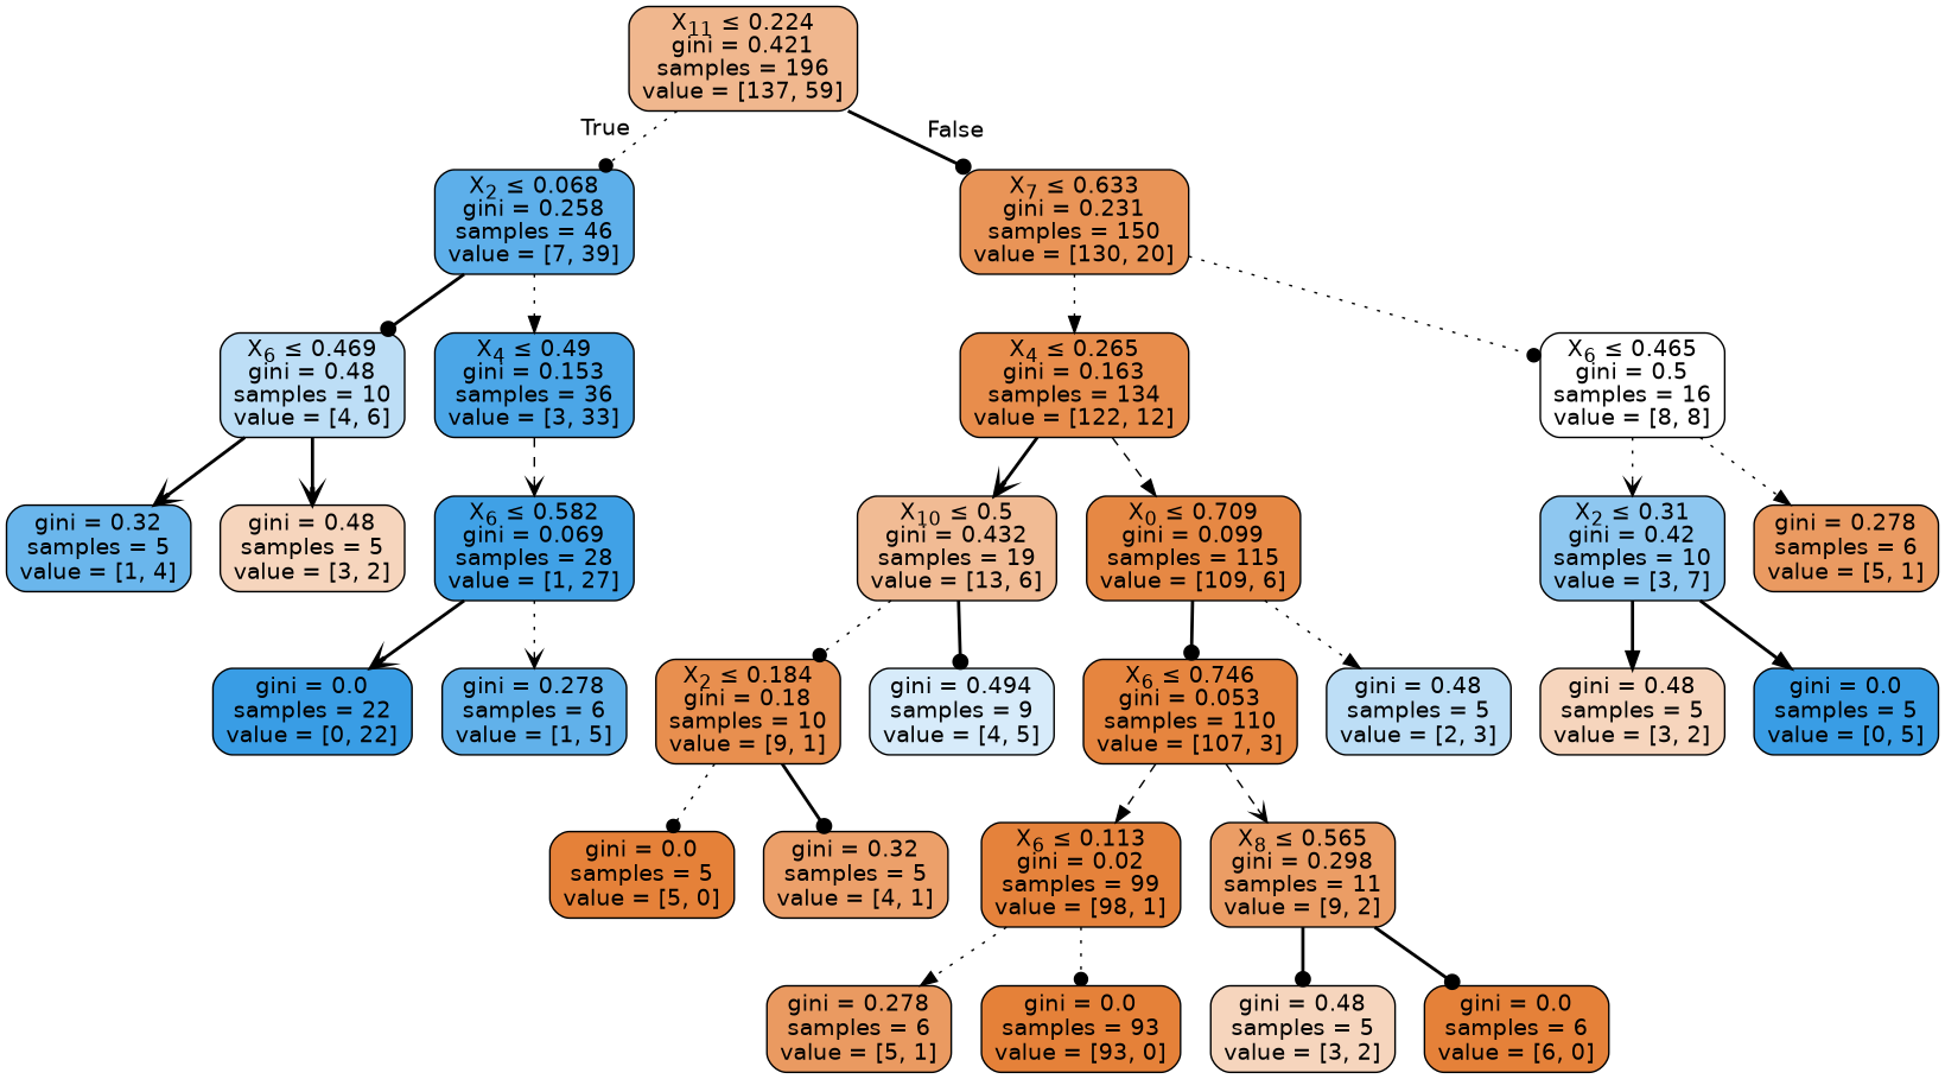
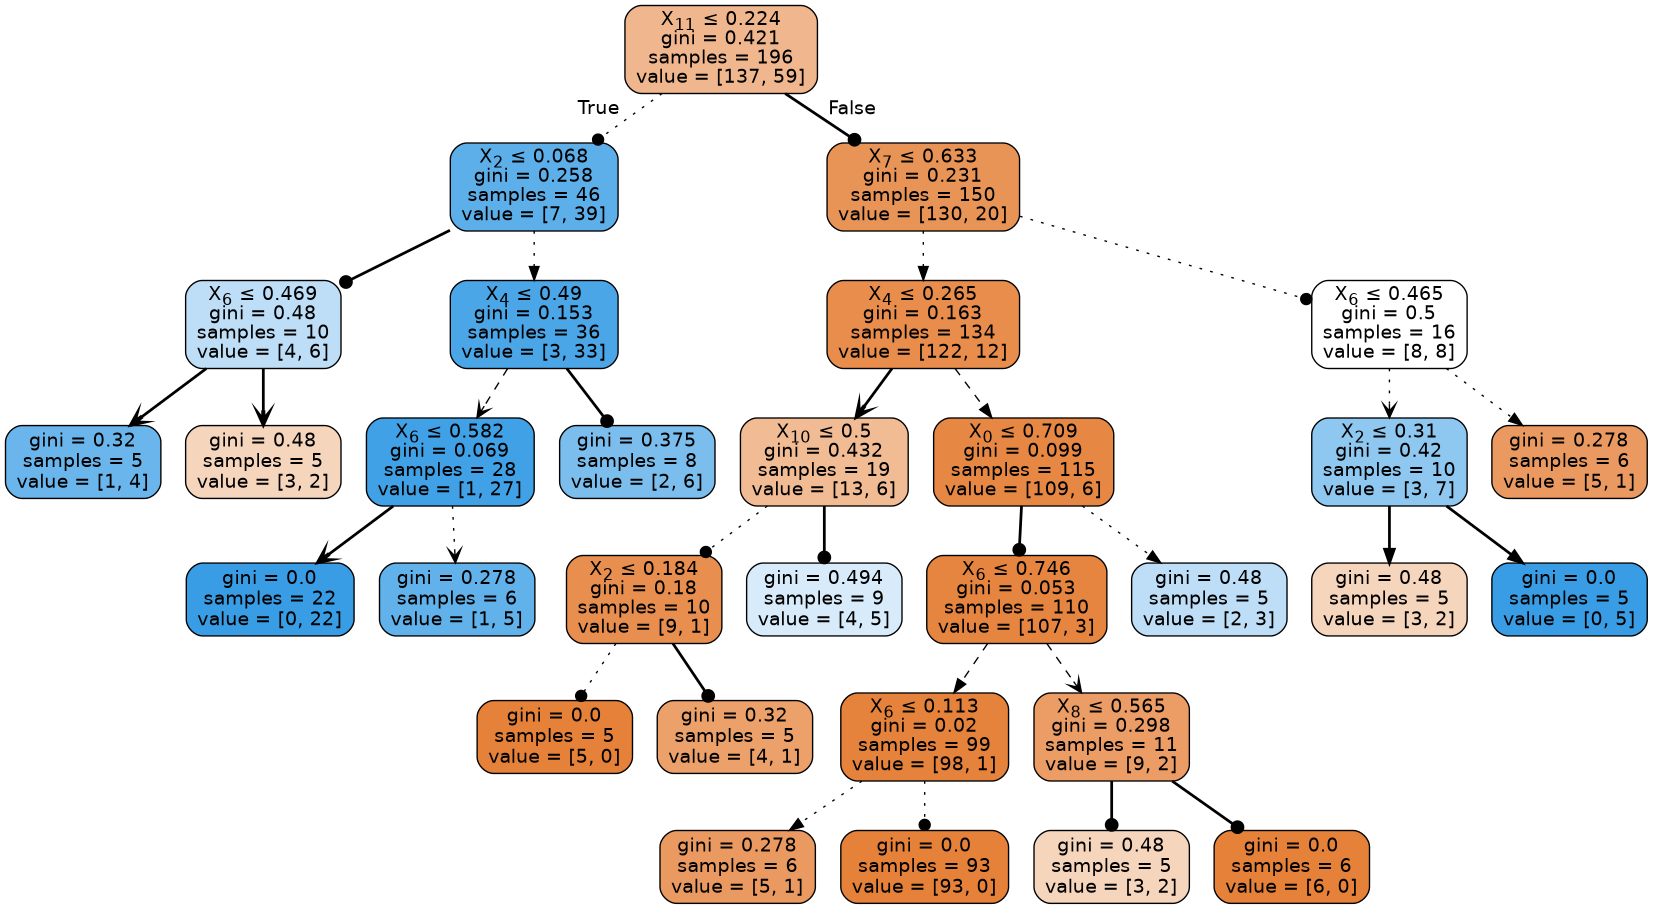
  digraph {
    node [color=black fillcolor="#f6d5bd" fontname=helvetica shape=box style="filled, rounded"]
    edge [fontname=helvetica style=bold arrowhead=dot]
    n1 [fillcolor="#f0b78e" label=<X<SUB>11</SUB> &le; 0.224<br/>gini = 0.421<br/>samples = 196<br/>value = [137, 59]>]
    n2 [fillcolor="#5dafea" label=<X<SUB>2</SUB> &le; 0.068<br/>gini = 0.258<br/>samples = 46<br/>value = [7, 39]>]
    n3 [fillcolor="#e99457" label=<X<SUB>7</SUB> &le; 0.633<br/>gini = 0.231<br/>samples = 150<br/>value = [130, 20]>]
    n4 [fillcolor="#bddef6" label=<X<SUB>6</SUB> &le; 0.469<br/>gini = 0.48<br/>samples = 10<br/>value = [4, 6]>]
    n5 [fillcolor="#4ba6e7" label=<X<SUB>4</SUB> &le; 0.49<br/>gini = 0.153<br/>samples = 36<br/>value = [3, 33]>]
    n6 [fillcolor="#6ab6ec" label=<gini = 0.32<br/>samples = 5<br/>value = [1, 4]>]
    n7 [label=<gini = 0.48<br/>samples = 5<br/>value = [3, 2]>]
    n8 [fillcolor="#40a1e6" label=<X<SUB>6</SUB> &le; 0.582<br/>gini = 0.069<br/>samples = 28<br/>value = [1, 27]>]
+   n9 [fillcolor="#7bbeee" label=<gini = 0.375<br/>samples = 8<br/>value = [2, 6]>]
    n10 [fillcolor="#399de5" label=<gini = 0.0<br/>samples = 22<br/>value = [0, 22]>]
    n11 [fillcolor="#61b1ea" label=<gini = 0.278<br/>samples = 6<br/>value = [1, 5]>]
    n12 [fillcolor="#e88d4c" label=<X<SUB>4</SUB> &le; 0.265<br/>gini = 0.163<br/>samples = 134<br/>value = [122, 12]>]
    n13 [fillcolor="#ffffff" label=<X<SUB>6</SUB> &le; 0.465<br/>gini = 0.5<br/>samples = 16<br/>value = [8, 8]>]
    n14 [fillcolor="#f1bb94" label=<X<SUB>10</SUB> &le; 0.5<br/>gini = 0.432<br/>samples = 19<br/>value = [13, 6]>]
    n15 [fillcolor="#e68844" label=<X<SUB>0</SUB> &le; 0.709<br/>gini = 0.099<br/>samples = 115<br/>value = [109, 6]>]
    n16 [fillcolor="#e88f4f" label=<X<SUB>2</SUB> &le; 0.184<br/>gini = 0.18<br/>samples = 10<br/>value = [9, 1]>]
    n17 [fillcolor="#d7ebfa" label=<gini = 0.494<br/>samples = 9<br/>value = [4, 5]>]
    n18 [fillcolor="#e58139" label=<gini = 0.0<br/>samples = 5<br/>value = [5, 0]>]
    n19 [fillcolor="#eca06a" label=<gini = 0.32<br/>samples = 5<br/>value = [4, 1]>]
    n20 [fillcolor="#e6853f" label=<X<SUB>6</SUB> &le; 0.746<br/>gini = 0.053<br/>samples = 110<br/>value = [107, 3]>]
    n21 [fillcolor="#bddef6" label=<gini = 0.48<br/>samples = 5<br/>value = [2, 3]>]
    n22 [fillcolor="#e5823b" label=<X<SUB>6</SUB> &le; 0.113<br/>gini = 0.02<br/>samples = 99<br/>value = [98, 1]>]
    n23 [fillcolor="#eb9d65" label=<X<SUB>8</SUB> &le; 0.565<br/>gini = 0.298<br/>samples = 11<br/>value = [9, 2]>]
    n24 [fillcolor="#ea9a61" label=<gini = 0.278<br/>samples = 6<br/>value = [5, 1]>]
    n25 [fillcolor="#e58139" label=<gini = 0.0<br/>samples = 93<br/>value = [93, 0]>]
    n26 [label=<gini = 0.48<br/>samples = 5<br/>value = [3, 2]>]
    n27 [fillcolor="#e58139" label=<gini = 0.0<br/>samples = 6<br/>value = [6, 0]>]
    n28 [fillcolor="#8ec7f0" label=<X<SUB>2</SUB> &le; 0.31<br/>gini = 0.42<br/>samples = 10<br/>value = [3, 7]>]
    n29 [fillcolor="#ea9a61" label=<gini = 0.278<br/>samples = 6<br/>value = [5, 1]>]
    n30 [label=<gini = 0.48<br/>samples = 5<br/>value = [3, 2]>]
    n31 [fillcolor="#399de5" label=<gini = 0.0<br/>samples = 5<br/>value = [0, 5]>]
    n1 -> n2 [headlabel=True labelangle=45 labeldistance=2.5 style=dotted]
    n1 -> n3 [headlabel=False labelangle=-45 labeldistance=2.5]
    n2 -> n4
    n2 -> n5 [style=dotted arrowhead=normal]
    n3 -> n12 [style=dotted arrowhead=normal]
    n3 -> n13 [style=dotted]
    n4 -> n6 [arrowhead=vee]
    n4 -> n7 [arrowhead=vee]
    n5 -> n8 [style=dashed arrowhead=vee]
+   n5 -> n9
    n8 -> n10 [arrowhead=vee]
    n8 -> n11 [style=dotted arrowhead=vee]
    n12 -> n14 [arrowhead=vee]
    n12 -> n15 [style=dashed arrowhead=normal]
    n13 -> n28 [style=dotted arrowhead=vee]
    n13 -> n29 [style=dotted arrowhead=normal]
    n14 -> n16 [style=dotted]
    n14 -> n17
    n15 -> n20
    n15 -> n21 [style=dotted arrowhead=normal]
    n16 -> n18 [style=dotted]
    n16 -> n19
    n20 -> n22 [style=dashed arrowhead=normal]
    n20 -> n23 [style=dashed arrowhead=vee]
    n22 -> n24 [style=dotted arrowhead=normal]
    n22 -> n25 [style=dotted]
    n23 -> n26
    n23 -> n27
    n28 -> n30 [arrowhead=normal]
    n28 -> n31 [arrowhead=normal]
  }
